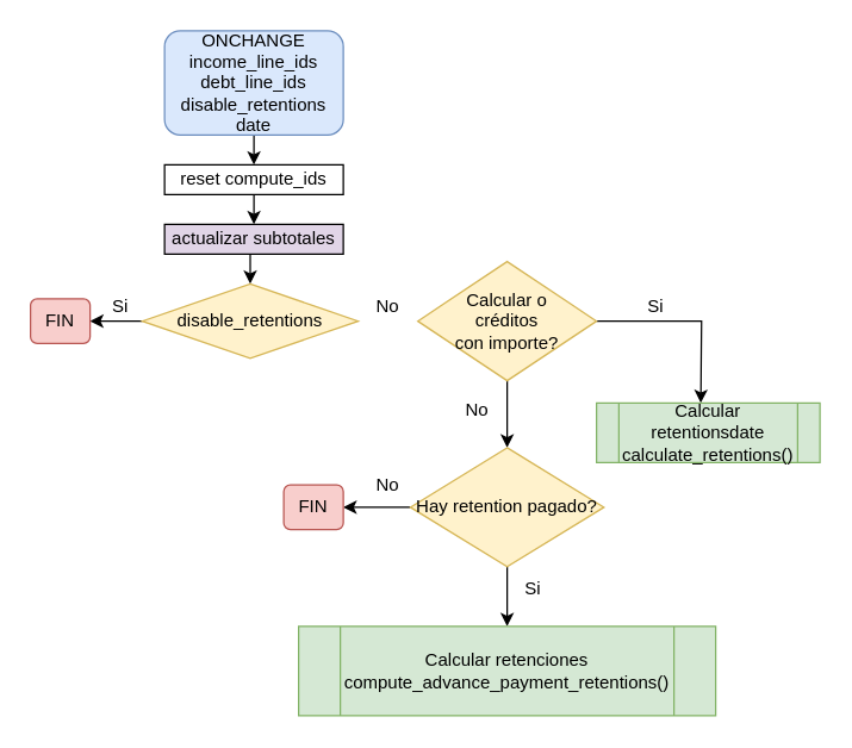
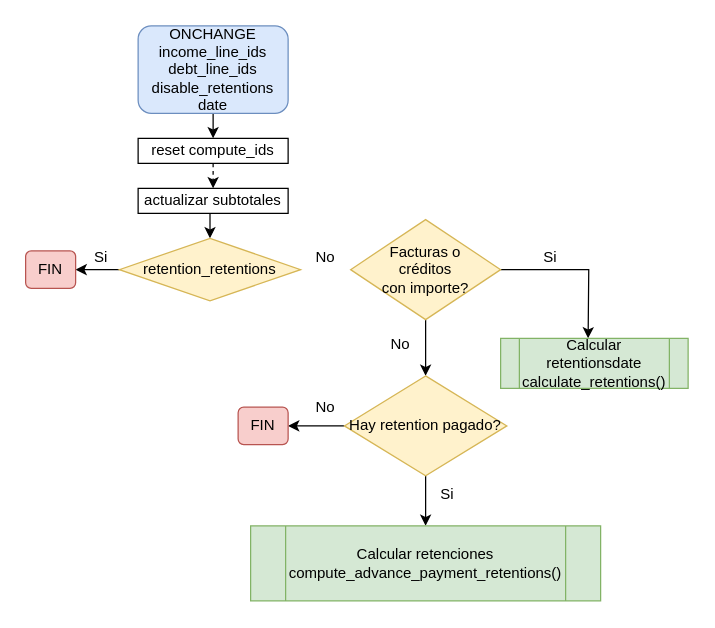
  <mxCell id="0" />
  <mxCell id="1" parent="0" />
  <mxCell id="2" style="edgeStyle=orthogonalEdgeStyle;rounded=0;orthogonalLoop=1;jettySize=auto;html=1;exitX=0.5;exitY=1;exitDx=0;exitDy=0;entryX=0.5;entryY=0;entryDx=0;entryDy=0;" edge="1" parent="1"><mxGeometry relative="1" as="geometry"><mxPoint x="170" y="90" as="sourcePoint" /><mxPoint x="170" y="110" as="targetPoint" /></mxGeometry></mxCell>
- <mxCell id="3" style="edgeStyle=orthogonalEdgeStyle;rounded=0;orthogonalLoop=1;jettySize=auto;html=1;exitX=0.5;exitY=1;exitDx=0;exitDy=0;entryX=0.5;entryY=0;entryDx=0;entryDy=0;" edge="1" parent="1" source="4" target="6"><mxGeometry relative="1" as="geometry" /></mxCell>
+ <mxCell id="3" style="edgeStyle=orthogonalEdgeStyle;rounded=0;orthogonalLoop=1;jettySize=auto;html=1;exitX=0.5;exitY=1;exitDx=0;exitDy=0;entryX=0.5;entryY=0;entryDx=0;entryDy=0;dashed=1;" edge="1" parent="1" source="4" target="6"><mxGeometry relative="1" as="geometry" /></mxCell>
  <mxCell id="4" value="reset compute_ids" style="rounded=0;whiteSpace=wrap;html=1;" vertex="1" parent="1"><mxGeometry x="110" y="110" width="120" height="20" as="geometry" /></mxCell>
  <mxCell id="5" style="edgeStyle=orthogonalEdgeStyle;rounded=0;orthogonalLoop=1;jettySize=auto;html=1;exitX=0.5;exitY=1;exitDx=0;exitDy=0;entryX=0.5;entryY=0;entryDx=0;entryDy=0;" edge="1" parent="1" source="6" target="8"><mxGeometry relative="1" as="geometry" /></mxCell>
- <mxCell id="6" value="actualizar subtotales" style="rounded=0;whiteSpace=wrap;html=1;fillColor=#e1d5e7;" vertex="1" parent="1"><mxGeometry x="110" y="150" width="120" height="20" as="geometry" /></mxCell>
+ <mxCell id="6" value="actualizar subtotales" style="rounded=0;whiteSpace=wrap;html=1;" vertex="1" parent="1"><mxGeometry x="110" y="150" width="120" height="20" as="geometry" /></mxCell>
  <mxCell id="7" style="edgeStyle=orthogonalEdgeStyle;rounded=0;orthogonalLoop=1;jettySize=auto;html=1;exitX=0;exitY=0.5;exitDx=0;exitDy=0;" edge="1" parent="1" source="8" target="9"><mxGeometry relative="1" as="geometry"><Array as="points"><mxPoint x="70" y="215" /><mxPoint x="70" y="215" /></Array></mxGeometry></mxCell>
- <mxCell id="8" value="disable_retentions" style="rhombus;whiteSpace=wrap;html=1;fillColor=#fff2cc;strokeColor=#d6b656;" vertex="1" parent="1"><mxGeometry x="95" y="190" width="145" height="50" as="geometry" /></mxCell>
+ <mxCell id="8" value="retention_retentions" style="rhombus;whiteSpace=wrap;html=1;fillColor=#fff2cc;strokeColor=#d6b656;" vertex="1" parent="1"><mxGeometry x="95" y="190" width="145" height="50" as="geometry" /></mxCell>
  <mxCell id="9" value="FIN" style="rounded=1;whiteSpace=wrap;html=1;fillColor=#f8cecc;strokeColor=#b85450;" vertex="1" parent="1"><mxGeometry x="20" y="200" width="40" height="30" as="geometry" /></mxCell>
  <mxCell id="10" value="Si" style="text;html=1;align=center;verticalAlign=middle;resizable=0;points=[];autosize=1;strokeColor=none;fillColor=none;" vertex="1" parent="1"><mxGeometry x="65" y="190" width="30" height="30" as="geometry" /></mxCell>
  <mxCell id="11" value="ONCHANGE&lt;br style=&quot;border-color: var(--border-color);&quot;&gt;&lt;span style=&quot;border-color: var(--border-color);&quot;&gt;income_line_ids&lt;/span&gt;&lt;br style=&quot;border-color: var(--border-color);&quot;&gt;&lt;span style=&quot;border-color: var(--border-color);&quot;&gt;debt_line_ids&lt;/span&gt;&lt;br style=&quot;border-color: var(--border-color);&quot;&gt;&lt;span style=&quot;border-color: var(--border-color);&quot;&gt;disable_retentions&lt;/span&gt;&lt;br style=&quot;border-color: var(--border-color);&quot;&gt;&lt;span style=&quot;border-color: var(--border-color);&quot;&gt;date&lt;/span&gt;" style="rounded=1;whiteSpace=wrap;html=1;fillColor=#dae8fc;strokeColor=#6c8ebf;" vertex="1" parent="1"><mxGeometry x="110" y="20" width="120" height="70" as="geometry" /></mxCell>
  <mxCell id="12" style="edgeStyle=orthogonalEdgeStyle;rounded=0;orthogonalLoop=1;jettySize=auto;html=1;" edge="1" parent="1" source="14"><mxGeometry relative="1" as="geometry"><mxPoint x="470" y="270" as="targetPoint" /></mxGeometry></mxCell>
  <mxCell id="13" style="edgeStyle=orthogonalEdgeStyle;rounded=0;orthogonalLoop=1;jettySize=auto;html=1;" edge="1" parent="1" source="14"><mxGeometry relative="1" as="geometry"><mxPoint x="340" y="300" as="targetPoint" /></mxGeometry></mxCell>
- <mxCell id="14" value="Calcular o&lt;br&gt;créditos&lt;br&gt;con importe?" style="rhombus;whiteSpace=wrap;html=1;fillColor=#fff2cc;strokeColor=#d6b656;" vertex="1" parent="1"><mxGeometry x="280" y="175" width="120" height="80" as="geometry" /></mxCell>
+ <mxCell id="14" value="Facturas o&lt;br&gt;créditos&lt;br&gt;con importe?" style="rhombus;whiteSpace=wrap;html=1;fillColor=#fff2cc;strokeColor=#d6b656;" vertex="1" parent="1"><mxGeometry x="280" y="175" width="120" height="80" as="geometry" /></mxCell>
  <mxCell id="15" value="No" style="text;html=1;strokeColor=none;fillColor=none;align=center;verticalAlign=middle;whiteSpace=wrap;rounded=0;" vertex="1" parent="1"><mxGeometry x="230" y="190" width="60" height="30" as="geometry" /></mxCell>
  <mxCell id="16" value="Calcular retentionsdate&lt;br&gt;calculate_retentions()" style="shape=process;whiteSpace=wrap;html=1;backgroundOutline=1;fillColor=#d5e8d4;strokeColor=#82b366;" vertex="1" parent="1"><mxGeometry x="400" y="270" width="150" height="40" as="geometry" /></mxCell>
  <mxCell id="17" value="Si" style="text;html=1;strokeColor=none;fillColor=none;align=center;verticalAlign=middle;whiteSpace=wrap;rounded=0;" vertex="1" parent="1"><mxGeometry x="410" y="197.5" width="60" height="15" as="geometry" /></mxCell>
  <mxCell id="18" style="edgeStyle=orthogonalEdgeStyle;rounded=0;orthogonalLoop=1;jettySize=auto;html=1;exitX=0.5;exitY=1;exitDx=0;exitDy=0;entryX=0.5;entryY=0;entryDx=0;entryDy=0;" edge="1" parent="1" source="20" target="22"><mxGeometry relative="1" as="geometry" /></mxCell>
  <mxCell id="19" style="edgeStyle=orthogonalEdgeStyle;rounded=0;orthogonalLoop=1;jettySize=auto;html=1;exitX=0;exitY=0.5;exitDx=0;exitDy=0;entryX=1;entryY=0.5;entryDx=0;entryDy=0;" edge="1" parent="1" source="20" target="24"><mxGeometry relative="1" as="geometry" /></mxCell>
  <mxCell id="20" value="Hay retention pagado?" style="rhombus;whiteSpace=wrap;html=1;fillColor=#fff2cc;strokeColor=#d6b656;" vertex="1" parent="1"><mxGeometry x="275" y="300" width="130" height="80" as="geometry" /></mxCell>
  <mxCell id="21" value="No" style="text;html=1;strokeColor=none;fillColor=none;align=center;verticalAlign=middle;whiteSpace=wrap;rounded=0;" vertex="1" parent="1"><mxGeometry x="290" y="260" width="60" height="30" as="geometry" /></mxCell>
  <mxCell id="22" value="Calcular retenciones&lt;br&gt;compute_advance_payment_retentions()" style="shape=process;whiteSpace=wrap;html=1;backgroundOutline=1;fillColor=#d5e8d4;strokeColor=#82b366;" vertex="1" parent="1"><mxGeometry x="200" y="420" width="280" height="60" as="geometry" /></mxCell>
  <mxCell id="23" value="Si" style="text;html=1;strokeColor=none;fillColor=none;align=center;verticalAlign=middle;whiteSpace=wrap;rounded=0;" vertex="1" parent="1"><mxGeometry x="340" y="380" width="35" height="30" as="geometry" /></mxCell>
  <mxCell id="24" value="FIN" style="rounded=1;whiteSpace=wrap;html=1;fillColor=#f8cecc;strokeColor=#b85450;" vertex="1" parent="1"><mxGeometry x="190" y="325" width="40" height="30" as="geometry" /></mxCell>
  <mxCell id="25" value="No" style="text;html=1;strokeColor=none;fillColor=none;align=center;verticalAlign=middle;whiteSpace=wrap;rounded=0;" vertex="1" parent="1"><mxGeometry x="230" y="310" width="60" height="30" as="geometry" /></mxCell>
